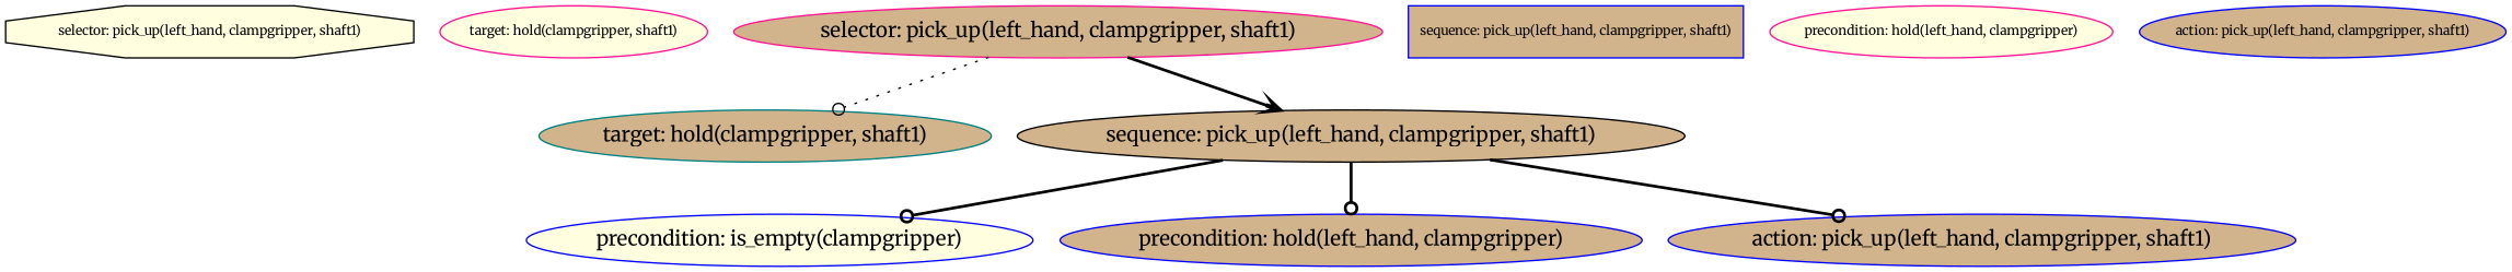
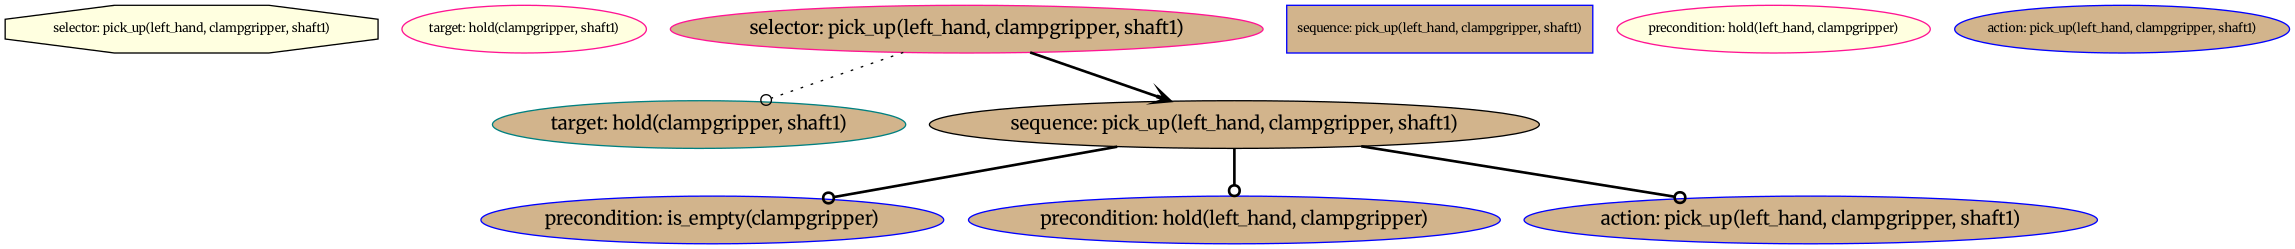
  digraph {
    fontname=Merriweather
    ordering=out
    node [fillcolor=tan fontname=Merriweather style=filled color=blue]
    edge [fontname=Merriweather style=bold arrowhead=odot]
    n1 [fillcolor=lightyellow fontcolor=black fontsize=9 label="selector: pick_up(left_hand, clampgripper, shaft1)" shape=octagon color=black]
    n2 [fillcolor=lightyellow fontcolor=black fontsize=9 label="target: hold(clampgripper, shaft1)" shape=ellipse color=deeppink]
    "selector: pick_up(left_hand, clampgripper, shaft1)" [color=deeppink]
    "target: hold(clampgripper, shaft1)" [color=teal]
    "sequence: pick_up(left_hand, clampgripper, shaft1)" [color=black]
    n6 [fontcolor=black fontsize=9 label="sequence: pick_up(left_hand, clampgripper, shaft1)" shape=box]
-   "precondition: is_empty(clampgripper)" [fillcolor=lightyellow]
+   "precondition: is_empty(clampgripper)"
    "precondition: hold(left_hand, clampgripper)"
    "action: pick_up(left_hand, clampgripper, shaft1)"
    n10 [fillcolor=lightyellow fontcolor=black fontsize=9 label="precondition: hold(left_hand, clampgripper)" shape=ellipse color=deeppink]
    n11 [fontcolor=black fontsize=9 label="action: pick_up(left_hand, clampgripper, shaft1)" shape=ellipse]
    "selector: pick_up(left_hand, clampgripper, shaft1)" -> "target: hold(clampgripper, shaft1)" [style=dotted]
    "selector: pick_up(left_hand, clampgripper, shaft1)" -> "sequence: pick_up(left_hand, clampgripper, shaft1)" [arrowhead=vee]
    "sequence: pick_up(left_hand, clampgripper, shaft1)" -> "precondition: is_empty(clampgripper)"
    "sequence: pick_up(left_hand, clampgripper, shaft1)" -> "precondition: hold(left_hand, clampgripper)"
    "sequence: pick_up(left_hand, clampgripper, shaft1)" -> "action: pick_up(left_hand, clampgripper, shaft1)"
  }
